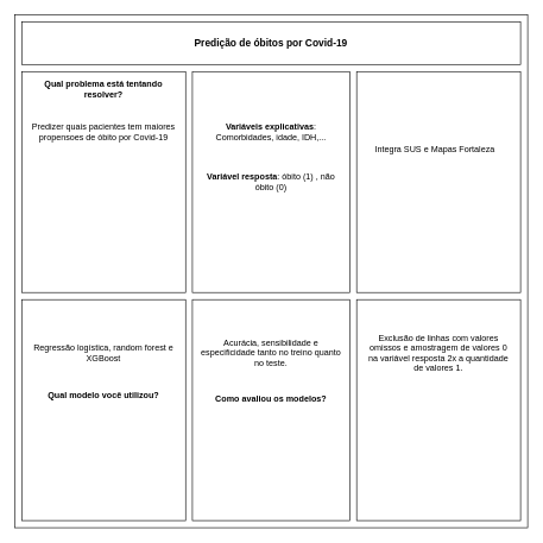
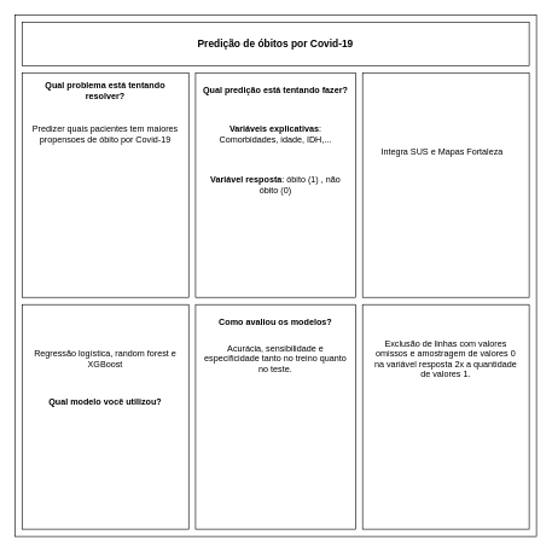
  <mxCell id="0" />
  <mxCell id="1" parent="0" />
  <mxCell id="2" value="" style="whiteSpace=wrap;html=1;aspect=fixed;" vertex="1" parent="1"><mxGeometry x="20" y="20" width="720" height="720" as="geometry" /></mxCell>
  <mxCell id="3" value="" style="rounded=0;whiteSpace=wrap;html=1;" vertex="1" parent="1"><mxGeometry x="30" y="100" width="230" height="310" as="geometry" /></mxCell>
  <mxCell id="4" value="" style="rounded=0;whiteSpace=wrap;html=1;" vertex="1" parent="1"><mxGeometry x="269.5" y="100" width="221" height="310" as="geometry" /></mxCell>
  <mxCell id="5" value="" style="rounded=0;whiteSpace=wrap;html=1;" vertex="1" parent="1"><mxGeometry x="500" y="100" width="230" height="310" as="geometry" /></mxCell>
  <mxCell id="6" value="" style="rounded=0;whiteSpace=wrap;html=1;" vertex="1" parent="1"><mxGeometry x="30" y="420" width="230" height="310" as="geometry" /></mxCell>
  <mxCell id="7" value="" style="rounded=0;whiteSpace=wrap;html=1;" vertex="1" parent="1"><mxGeometry x="269.5" y="420" width="221" height="310" as="geometry" /></mxCell>
  <mxCell id="8" value="" style="rounded=0;whiteSpace=wrap;html=1;" vertex="1" parent="1"><mxGeometry x="500" y="420" width="230" height="310" as="geometry" /></mxCell>
  <mxCell id="9" value="" style="rounded=0;whiteSpace=wrap;html=1;" vertex="1" parent="1"><mxGeometry x="30" y="30" width="700" height="60" as="geometry" /></mxCell>
  <mxCell id="10" value="&lt;b&gt;Qual problema está tentando resolver?&lt;/b&gt;" style="text;html=1;strokeColor=none;fillColor=none;align=center;verticalAlign=middle;whiteSpace=wrap;rounded=0;" vertex="1" parent="1"><mxGeometry x="40" y="110" width="210" height="30" as="geometry" /></mxCell>
  <mxCell id="11" value="Predizer quais pacientes tem maiores propensoes de óbito por Covid-19" style="text;html=1;strokeColor=none;fillColor=none;align=center;verticalAlign=middle;whiteSpace=wrap;rounded=0;" vertex="1" parent="1"><mxGeometry x="40" y="150" width="210" height="70" as="geometry" /></mxCell>
  <mxCell id="12" value="&lt;font style=&quot;font-size: 14px&quot;&gt;&lt;b&gt;Predição de óbitos por Covid-19&lt;/b&gt;&lt;/font&gt;" style="text;html=1;strokeColor=none;fillColor=none;align=center;verticalAlign=middle;whiteSpace=wrap;rounded=0;" vertex="1" parent="1"><mxGeometry x="40" y="45" width="680" height="30" as="geometry" /></mxCell>
+ <mxCell id="13" value="&lt;b&gt;Qual predição está tentando fazer?&lt;/b&gt;" style="text;html=1;strokeColor=none;fillColor=none;align=center;verticalAlign=middle;whiteSpace=wrap;rounded=0;" vertex="1" parent="1"><mxGeometry x="275" y="110" width="210" height="30" as="geometry" /></mxCell>
  <mxCell id="14" value="&lt;b&gt;Variáveis explicativas&lt;/b&gt;: Comorbidades, idade, IDH,..." style="text;html=1;strokeColor=none;fillColor=none;align=center;verticalAlign=middle;whiteSpace=wrap;rounded=0;" vertex="1" parent="1"><mxGeometry x="275" y="150" width="210" height="70" as="geometry" /></mxCell>
  <mxCell id="15" value="&lt;b&gt;Variável resposta&lt;/b&gt;: óbito (1) , não óbito (0)" style="text;html=1;strokeColor=none;fillColor=none;align=center;verticalAlign=middle;whiteSpace=wrap;rounded=0;" vertex="1" parent="1"><mxGeometry x="275" y="220" width="210" height="70" as="geometry" /></mxCell>
  <mxCell id="16" value="Integra SUS e Mapas Fortaleza" style="text;html=1;strokeColor=none;fillColor=none;align=center;verticalAlign=middle;whiteSpace=wrap;rounded=0;" vertex="1" parent="1"><mxGeometry x="505" y="175" width="210" height="70" as="geometry" /></mxCell>
  <mxCell id="17" value="&lt;b&gt;Qual modelo você utilizou?&lt;/b&gt;" style="text;html=1;strokeColor=none;fillColor=none;align=center;verticalAlign=middle;whiteSpace=wrap;rounded=0;" vertex="1" parent="1"><mxGeometry x="40" y="540" width="210" height="30" as="geometry" /></mxCell>
  <mxCell id="18" value="Regressão logística, random forest e XGBoost" style="text;html=1;strokeColor=none;fillColor=none;align=center;verticalAlign=middle;whiteSpace=wrap;rounded=0;" vertex="1" parent="1"><mxGeometry x="40" y="460" width="210" height="70" as="geometry" /></mxCell>
- <mxCell id="19" value="&lt;b&gt;Como avaliou os modelos?&lt;/b&gt;" style="text;html=1;strokeColor=none;fillColor=none;align=center;verticalAlign=middle;whiteSpace=wrap;rounded=0;" vertex="1" parent="1"><mxGeometry x="275" y="545" width="210" height="30" as="geometry" /></mxCell>
+ <mxCell id="19" value="&lt;b&gt;Como avaliou os modelos?&lt;/b&gt;" style="text;html=1;strokeColor=none;fillColor=none;align=center;verticalAlign=middle;whiteSpace=wrap;rounded=0;" vertex="1" parent="1"><mxGeometry x="275" y="430" width="210" height="30" as="geometry" /></mxCell>
  <mxCell id="20" value="Acurácia, sensibilidade e especificidade tanto no treino quanto no teste." style="text;html=1;strokeColor=none;fillColor=none;align=center;verticalAlign=middle;whiteSpace=wrap;rounded=0;" vertex="1" parent="1"><mxGeometry x="275" y="460" width="210" height="70" as="geometry" /></mxCell>
  <mxCell id="21" value="Exclusão de linhas com valores omissos e amostragem de valores 0 na variável resposta 2x a quantidade de valores 1." style="text;html=1;strokeColor=none;fillColor=none;align=center;verticalAlign=middle;whiteSpace=wrap;rounded=0;" vertex="1" parent="1"><mxGeometry x="510" y="460" width="210" height="70" as="geometry" /></mxCell>
